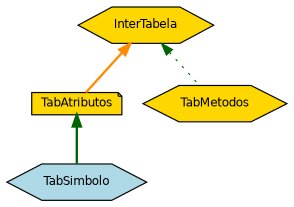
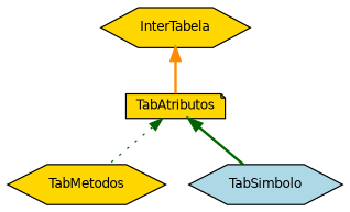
  digraph {
    node [color=black fillcolor=gold fontname=Helvetica fontsize=10 shape=hexagon style=filled]
    edge [color=darkgreen dir=back fontname=Helvetica fontsize=10 labelfontname=Helvetica labelfontsize=10 style=bold]
    n1 [fontcolor=black height=0.2 label=InterTabela width=0.4]
    n2 [height=0.2 label=TabAtributos shape=note width=0.4]
    n3 [height=0.2 label=TabMetodos width=0.4]
    n4 [fillcolor=lightblue height=0.2 label=TabSimbolo width=0.4]
    n1 -> n2 [color=darkorange]
-   n1 -> n3 [style=dotted]
+   n2 -> n3 [style=dotted]
    n2 -> n4
  }
